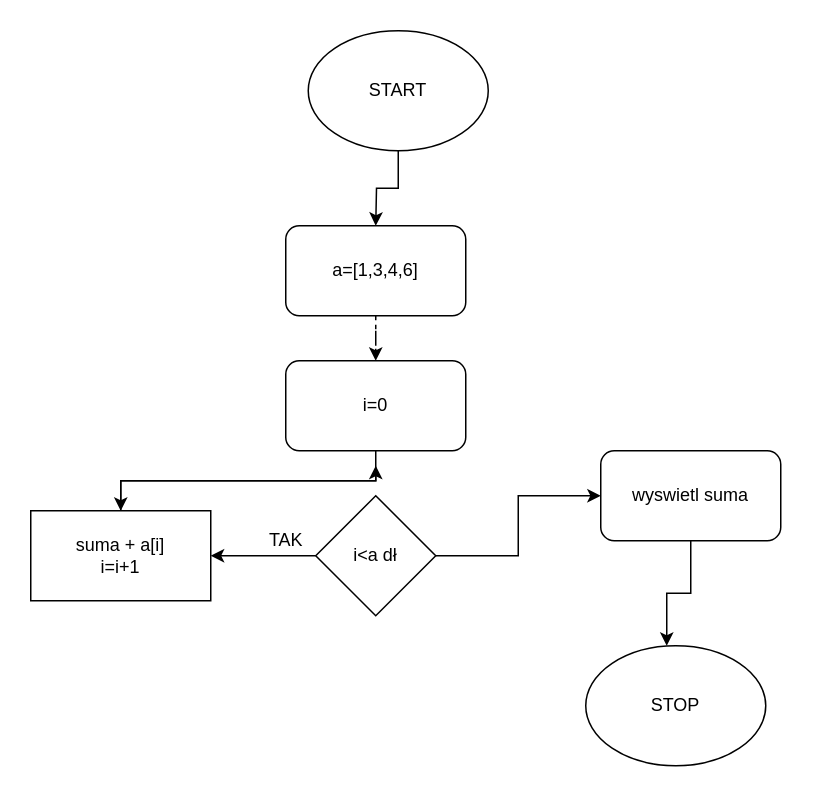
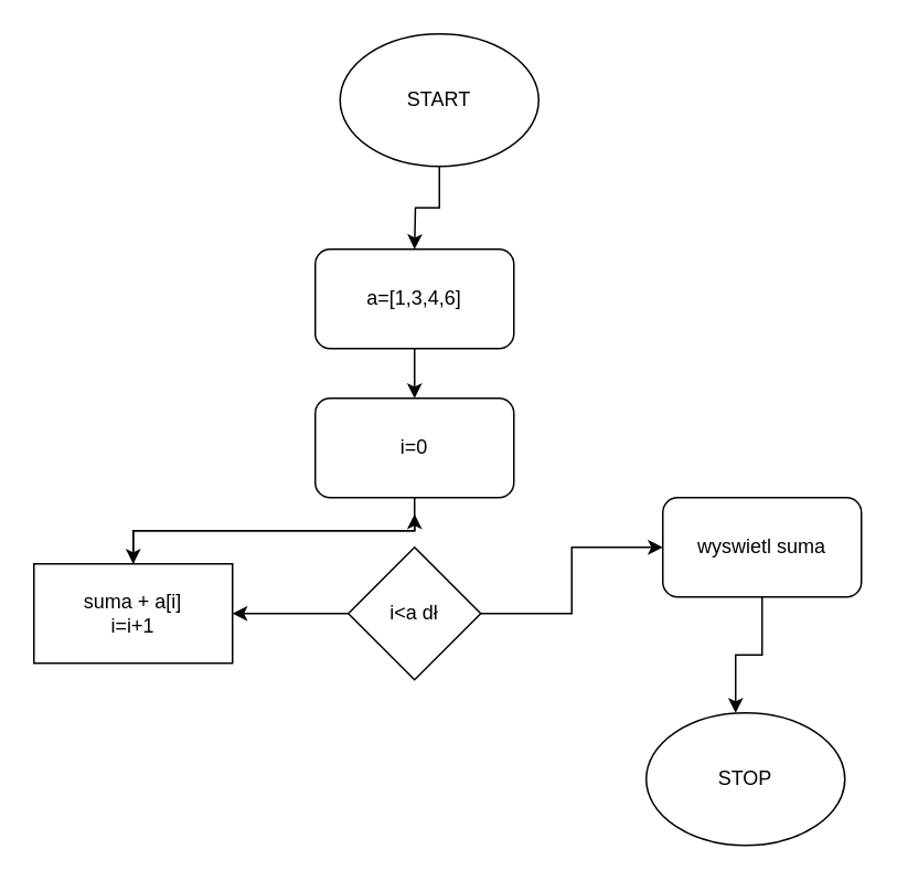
  <mxCell id="0" />
  <mxCell id="1" parent="0" />
  <mxCell id="2" style="edgeStyle=orthogonalEdgeStyle;rounded=0;orthogonalLoop=1;jettySize=auto;html=1;exitX=0.5;exitY=1;exitDx=0;exitDy=0;" edge="1" parent="1" source="3"><mxGeometry relative="1" as="geometry"><mxPoint x="250" y="150" as="targetPoint" /></mxGeometry></mxCell>
  <mxCell id="3" value="START" style="ellipse;whiteSpace=wrap;html=1;" vertex="1" parent="1"><mxGeometry x="205" y="20" width="120" height="80" as="geometry" /></mxCell>
  <mxCell id="4" style="edgeStyle=orthogonalEdgeStyle;rounded=0;orthogonalLoop=1;jettySize=auto;html=1;exitX=0.5;exitY=1;exitDx=0;exitDy=0;" edge="1" parent="1" source="5" target="10"><mxGeometry relative="1" as="geometry" /></mxCell>
  <mxCell id="5" value="i=0" style="rounded=1;whiteSpace=wrap;html=1;" vertex="1" parent="1"><mxGeometry x="190" y="240" width="120" height="60" as="geometry" /></mxCell>
  <mxCell id="6" style="edgeStyle=orthogonalEdgeStyle;rounded=0;orthogonalLoop=1;jettySize=auto;html=1;exitX=0;exitY=0.5;exitDx=0;exitDy=0;entryX=1;entryY=0.5;entryDx=0;entryDy=0;" edge="1" parent="1" source="8" target="10"><mxGeometry relative="1" as="geometry"><Array as="points"><mxPoint x="180" y="370" /><mxPoint x="180" y="370" /></Array></mxGeometry></mxCell>
  <mxCell id="7" style="edgeStyle=orthogonalEdgeStyle;rounded=0;orthogonalLoop=1;jettySize=auto;html=1;exitX=1;exitY=0.5;exitDx=0;exitDy=0;entryX=0;entryY=0.5;entryDx=0;entryDy=0;" edge="1" parent="1" source="8" target="13"><mxGeometry relative="1" as="geometry"><mxPoint x="380" y="370" as="targetPoint" /></mxGeometry></mxCell>
  <mxCell id="8" value="i&amp;lt;a dł" style="rhombus;whiteSpace=wrap;html=1;" vertex="1" parent="1"><mxGeometry x="210" y="330" width="80" height="80" as="geometry" /></mxCell>
  <mxCell id="9" style="edgeStyle=orthogonalEdgeStyle;rounded=0;orthogonalLoop=1;jettySize=auto;html=1;exitX=0.5;exitY=0;exitDx=0;exitDy=0;" edge="1" parent="1" source="10"><mxGeometry relative="1" as="geometry"><mxPoint x="250" y="310" as="targetPoint" /><Array as="points"><mxPoint x="80" y="320" /><mxPoint x="250" y="320" /></Array></mxGeometry></mxCell>
  <mxCell id="10" value="&lt;div&gt;suma + a[i]&lt;/div&gt;&lt;div&gt;i=i+1&lt;br&gt;&lt;/div&gt;" style="rounded=0;whiteSpace=wrap;html=1;" vertex="1" parent="1"><mxGeometry x="20" y="340" width="120" height="60" as="geometry" /></mxCell>
- <mxCell id="11" value="TAK" style="text;html=1;align=center;verticalAlign=middle;resizable=0;points=[];autosize=1;strokeColor=none;fillColor=none;" vertex="1" parent="1"><mxGeometry x="170" y="345" width="40" height="30" as="geometry" /></mxCell>
  <mxCell id="12" style="edgeStyle=orthogonalEdgeStyle;rounded=0;orthogonalLoop=1;jettySize=auto;html=1;exitX=0.5;exitY=1;exitDx=0;exitDy=0;entryX=0.45;entryY=0;entryDx=0;entryDy=0;entryPerimeter=0;" edge="1" parent="1" source="13" target="16"><mxGeometry relative="1" as="geometry" /></mxCell>
  <mxCell id="13" value="wyswietl suma" style="rounded=1;whiteSpace=wrap;html=1;" vertex="1" parent="1"><mxGeometry x="400" y="300" width="120" height="60" as="geometry" /></mxCell>
- <mxCell id="14" style="edgeStyle=orthogonalEdgeStyle;rounded=0;orthogonalLoop=1;jettySize=auto;html=1;exitX=0.5;exitY=1;exitDx=0;exitDy=0;dashed=1;" edge="1" parent="1" source="15" target="5"><mxGeometry relative="1" as="geometry" /></mxCell>
+ <mxCell id="14" style="edgeStyle=orthogonalEdgeStyle;rounded=0;orthogonalLoop=1;jettySize=auto;html=1;exitX=0.5;exitY=1;exitDx=0;exitDy=0;" edge="1" parent="1" source="15" target="5"><mxGeometry relative="1" as="geometry" /></mxCell>
  <mxCell id="15" value="a=[1,3,4,6]" style="rounded=1;whiteSpace=wrap;html=1;" vertex="1" parent="1"><mxGeometry x="190" y="150" width="120" height="60" as="geometry" /></mxCell>
  <mxCell id="16" value="STOP" style="ellipse;whiteSpace=wrap;html=1;" vertex="1" parent="1"><mxGeometry x="390" y="430" width="120" height="80" as="geometry" /></mxCell>
